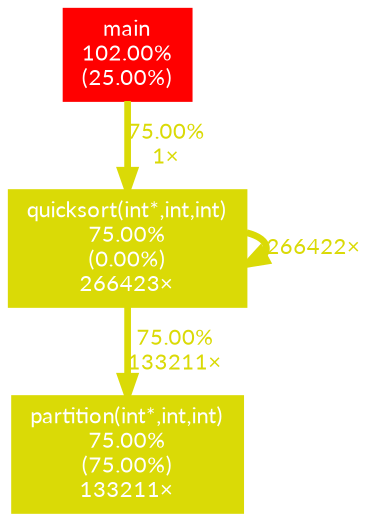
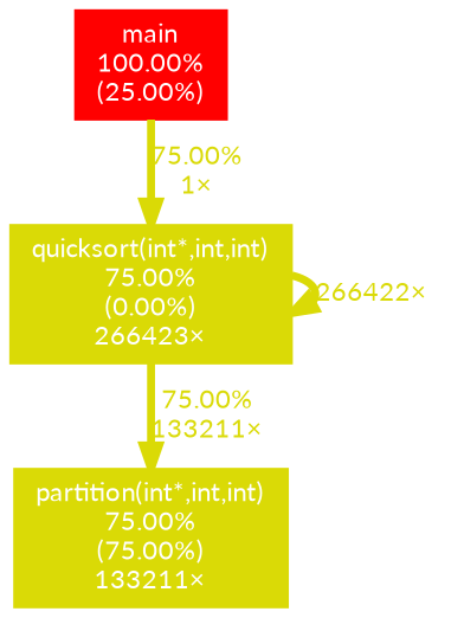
  digraph {
    fontname=Lato
    nodesep=0.125
    ranksep=0.25
    node [color="#dada06" fontcolor="#ffffff" fontname=Lato fontsize=10.00 shape=box style=filled]
    edge [arrowsize=0.87 color="#dada06" fontcolor="#dada06" fontname=Lato fontsize=10.00 labeldistance=3.00 penwidth=3.00]
-   n1 [color="#ff0000" height=0 label="main\n102.00%\n(25.00%)" width=0]
+   n1 [color="#ff0000" height=0 label="main\n100.00%\n(25.00%)" width=0]
    n2 [height=0 label="quicksort(int*,int,int)\n75.00%\n(0.00%)\n266423×" width=0]
    n3 [height=0 label="partition(int*,int,int)\n75.00%\n(75.00%)\n133211×" width=0]
    n1 -> n2 [label="75.00%\n1×"]
    n2 -> n2 [label="266422×"]
    n2 -> n3 [label="75.00%\n133211×"]
  }
